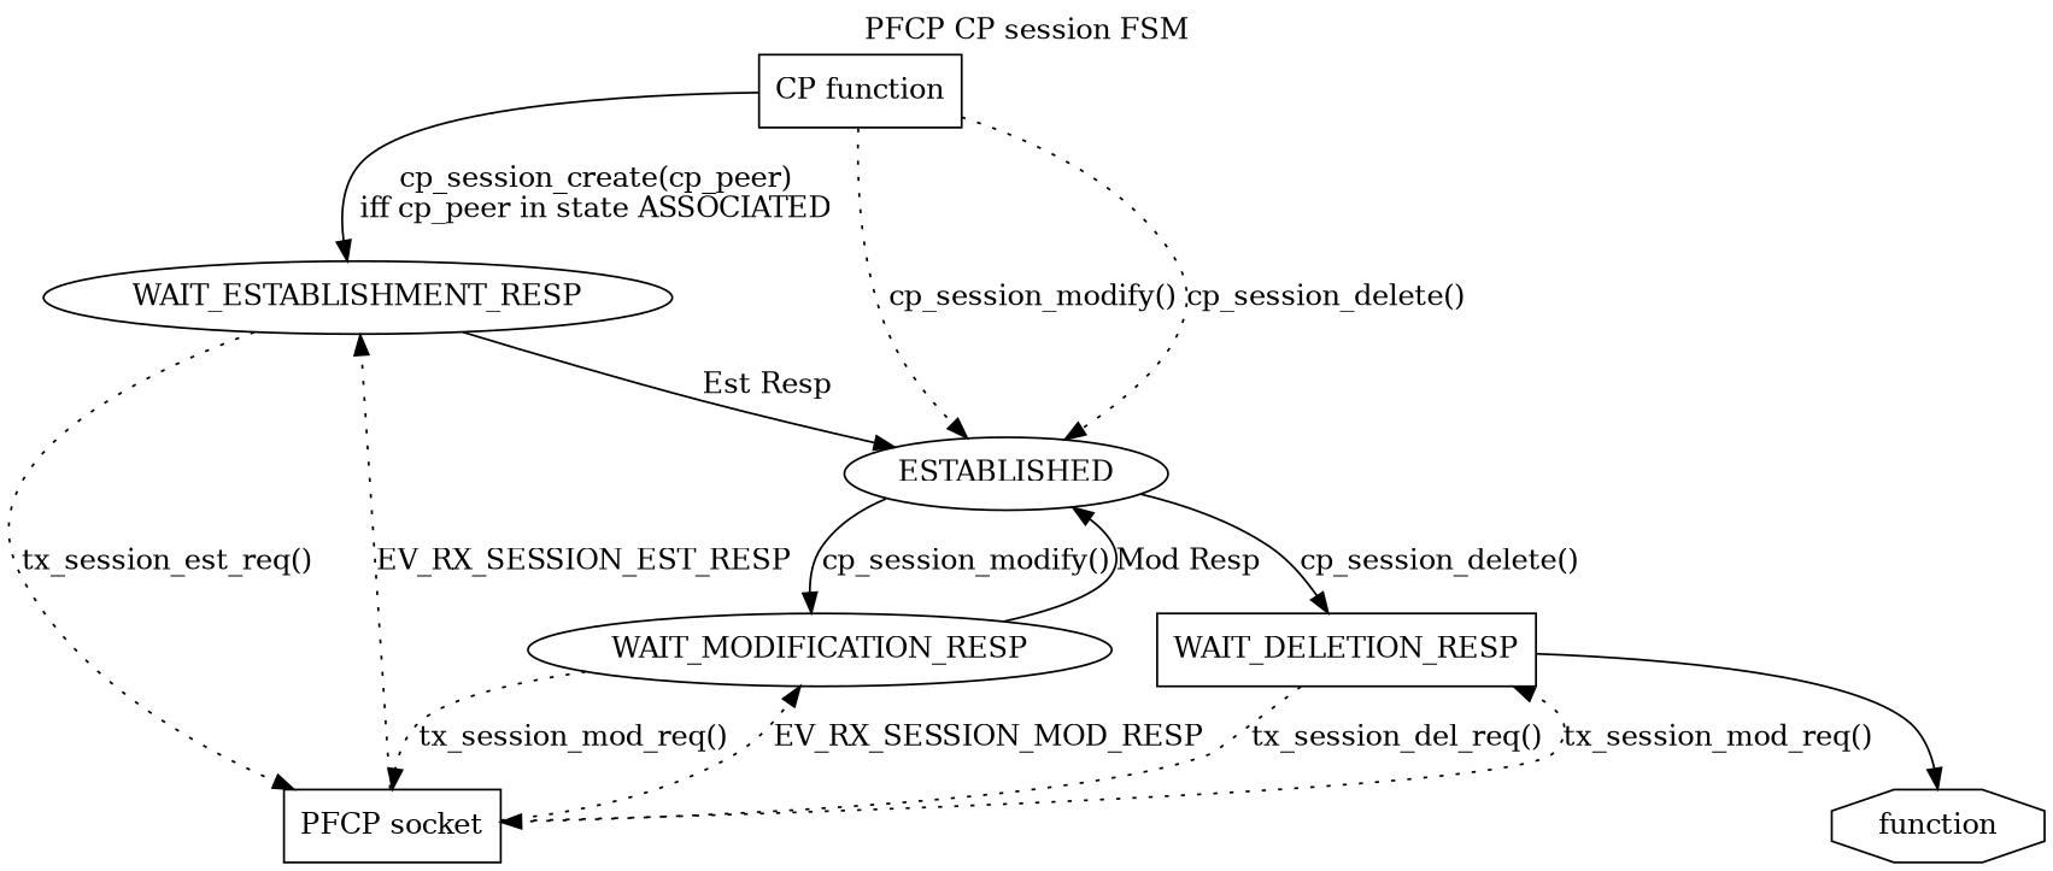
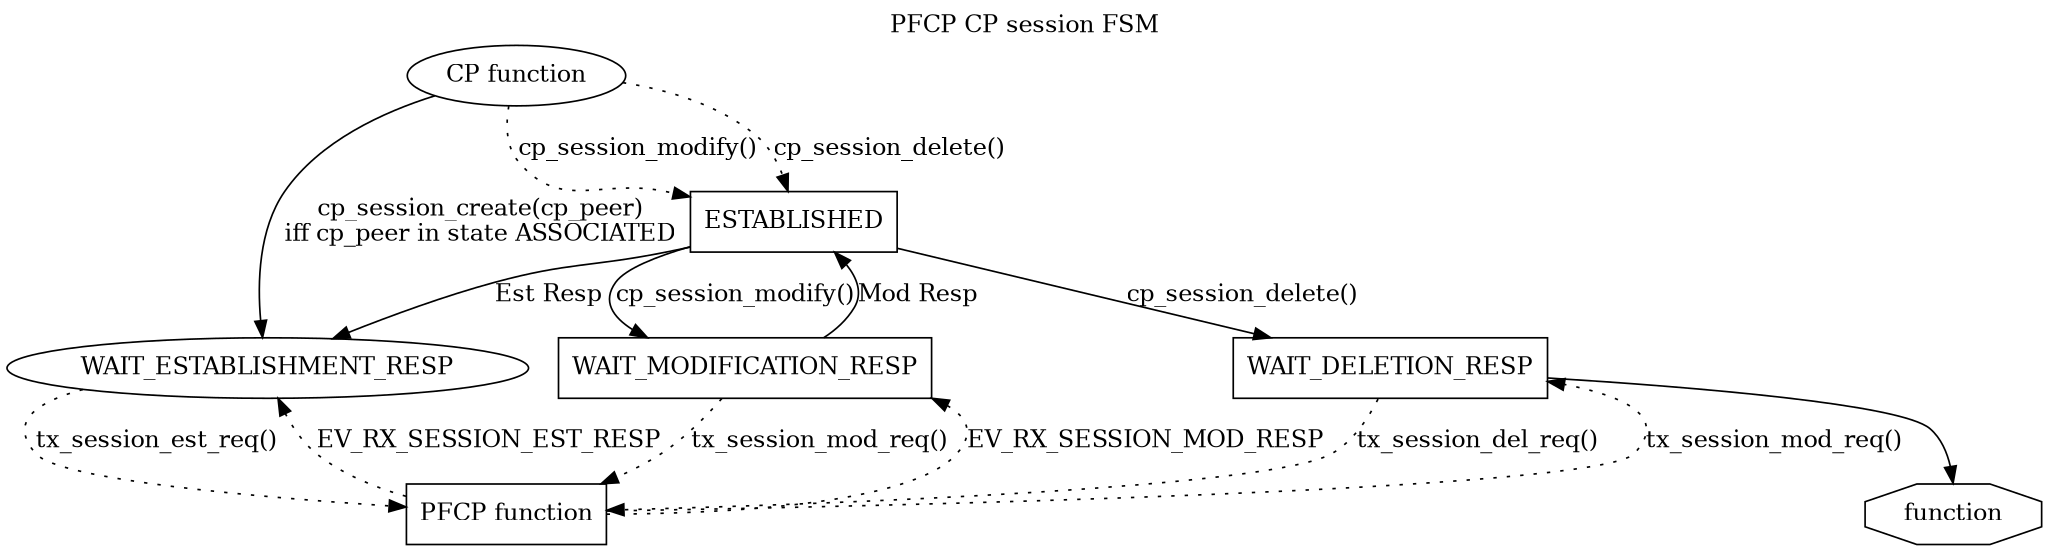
  digraph {
    label="PFCP CP session FSM"
    labelloc=t
    rankdir=TB
    edge [style=dotted]
-   n1 [label="CP function" shape=box]
+   n1 [label="CP function" shape=ellipse]
    WAIT_ESTABLISHMENT_RESP
-   ESTABLISHED
-   n4 [label="PFCP socket" shape=box]
-   WAIT_MODIFICATION_RESP
+   ESTABLISHED [shape=box]
+   n4 [label="PFCP function" shape=box]
+   WAIT_MODIFICATION_RESP [shape=box]
    WAIT_DELETION_RESP [shape=box]
    n7 [label=function shape=octagon]
    n1 -> WAIT_ESTABLISHMENT_RESP [label="cp_session_create(cp_peer)\niff cp_peer in state ASSOCIATED" style=""]
    n1 -> ESTABLISHED [label="cp_session_modify()"]
    n1 -> ESTABLISHED [label="cp_session_delete()"]
-   WAIT_ESTABLISHMENT_RESP -> ESTABLISHED [label="Est Resp" style=""]
+   ESTABLISHED -> WAIT_ESTABLISHMENT_RESP [label="Est Resp" style=""]
    WAIT_ESTABLISHMENT_RESP -> n4 [label="tx_session_est_req()"]
    ESTABLISHED -> WAIT_MODIFICATION_RESP [label="cp_session_modify()" style=""]
    ESTABLISHED -> WAIT_DELETION_RESP [label="cp_session_delete()" style=""]
    n4 -> WAIT_ESTABLISHMENT_RESP [label=EV_RX_SESSION_EST_RESP]
    n4 -> WAIT_MODIFICATION_RESP [constraint=false label=EV_RX_SESSION_MOD_RESP]
    n4 -> WAIT_DELETION_RESP [constraint=false label="tx_session_mod_req()"]
    WAIT_MODIFICATION_RESP -> ESTABLISHED [label="Mod Resp" style=""]
    WAIT_MODIFICATION_RESP -> n4 [label="tx_session_mod_req()"]
    WAIT_DELETION_RESP -> n4 [label="tx_session_del_req()"]
    WAIT_DELETION_RESP -> n7 [style=""]
  }
